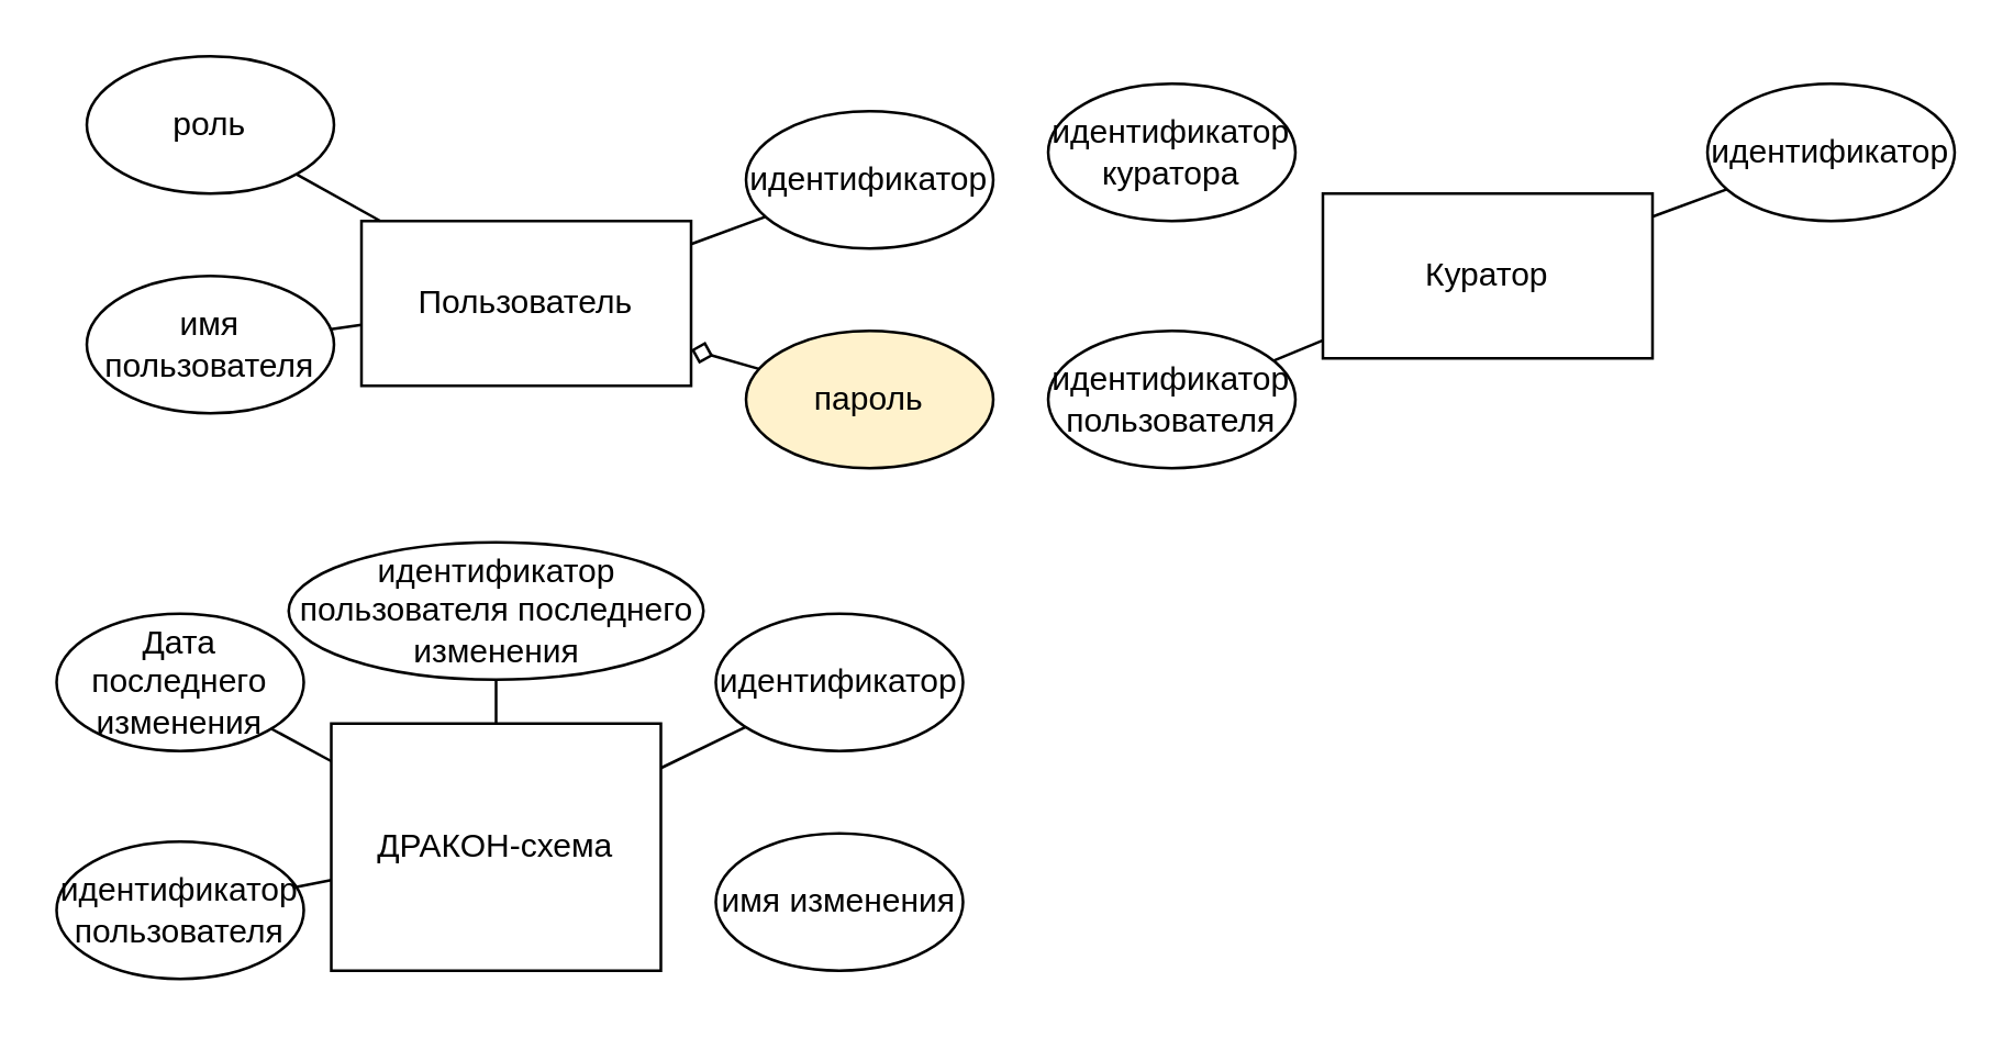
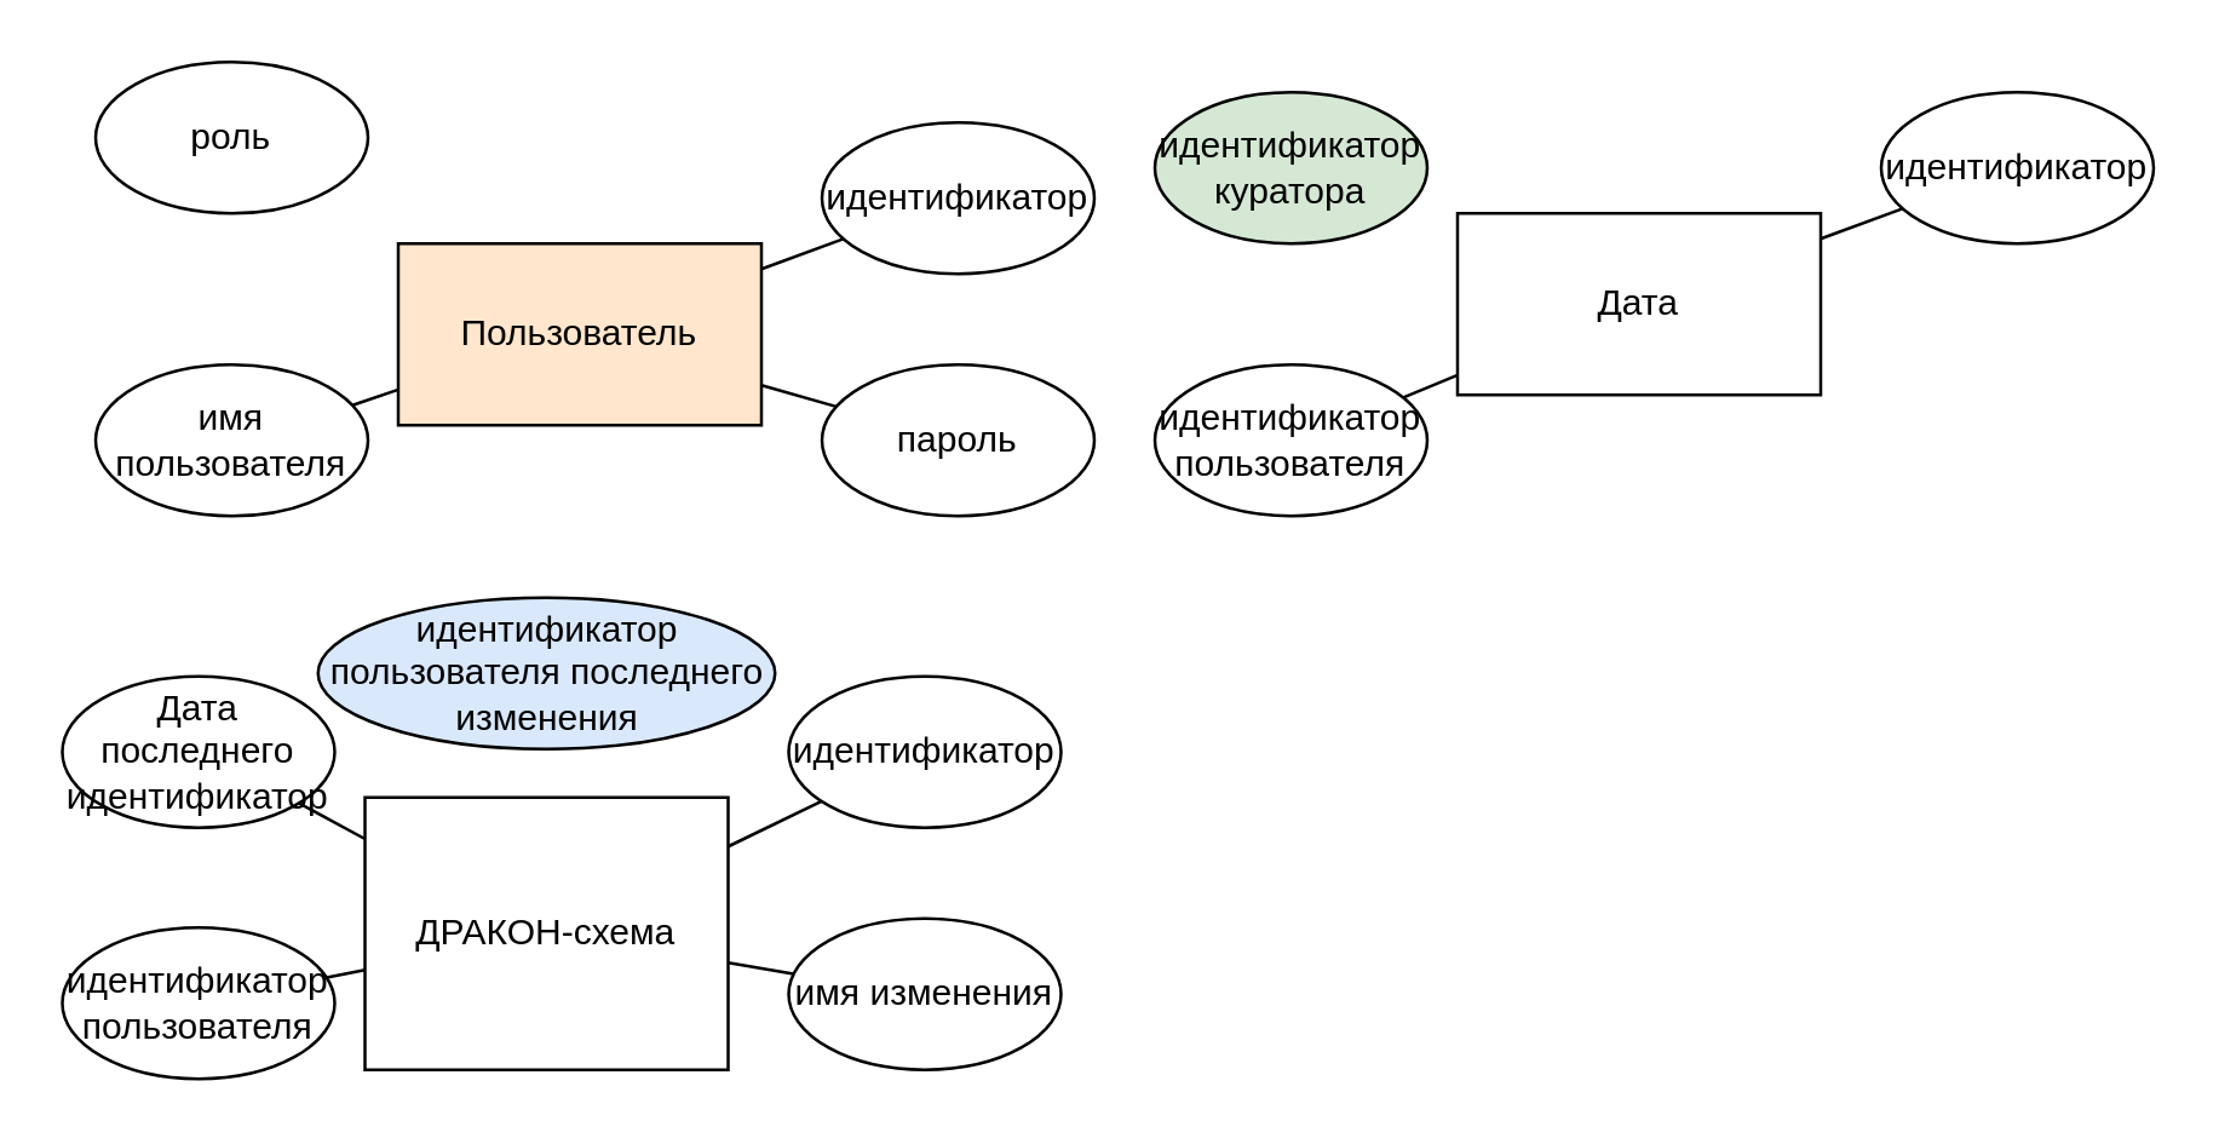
  <mxCell id="0" />
  <mxCell id="1" parent="0" />
- <mxCell id="2" value="Пользователь" style="rounded=0;whiteSpace=wrap;html=1;" vertex="1" parent="1"><mxGeometry x="131" y="80" width="120" height="60" as="geometry" /></mxCell>
+ <mxCell id="2" value="Пользователь" style="rounded=0;whiteSpace=wrap;html=1;fillColor=#ffe6cc;" vertex="1" parent="1"><mxGeometry x="131" y="80" width="120" height="60" as="geometry" /></mxCell>
  <mxCell id="3" style="edgeStyle=none;rounded=0;orthogonalLoop=1;jettySize=auto;html=1;endArrow=none;endFill=0;" edge="1" parent="1" source="4" target="2"><mxGeometry relative="1" as="geometry" /></mxCell>
  <mxCell id="4" value="идентификатор" style="ellipse;whiteSpace=wrap;html=1;" vertex="1" parent="1"><mxGeometry x="271" y="40" width="90" height="50" as="geometry" /></mxCell>
- <mxCell id="5" style="rounded=0;orthogonalLoop=1;jettySize=auto;html=1;endArrow=none;endFill=0;" edge="1" parent="1" source="6" target="2"><mxGeometry relative="1" as="geometry" /></mxCell>
  <mxCell id="6" value="роль" style="ellipse;whiteSpace=wrap;html=1;" vertex="1" parent="1"><mxGeometry x="31" y="20" width="90" height="50" as="geometry" /></mxCell>
  <mxCell id="7" style="edgeStyle=none;rounded=0;orthogonalLoop=1;jettySize=auto;html=1;endArrow=none;endFill=0;" edge="1" parent="1" source="8" target="2"><mxGeometry relative="1" as="geometry" /></mxCell>
- <mxCell id="8" value="имя пользователя" style="ellipse;whiteSpace=wrap;html=1;" vertex="1" parent="1"><mxGeometry x="31" y="100" width="90" height="50" as="geometry" /></mxCell>
- <mxCell id="9" style="edgeStyle=none;rounded=0;orthogonalLoop=1;jettySize=auto;html=1;endArrow=diamond;endFill=0;" edge="1" parent="1" source="10" target="2"><mxGeometry relative="1" as="geometry" /></mxCell>
- <mxCell id="10" value="пароль" style="ellipse;whiteSpace=wrap;html=1;fillColor=#fff2cc;" vertex="1" parent="1"><mxGeometry x="271" y="120" width="90" height="50" as="geometry" /></mxCell>
+ <mxCell id="8" value="имя пользователя" style="ellipse;whiteSpace=wrap;html=1;" vertex="1" parent="1"><mxGeometry x="31" y="120" width="90" height="50" as="geometry" /></mxCell>
+ <mxCell id="9" style="edgeStyle=none;rounded=0;orthogonalLoop=1;jettySize=auto;html=1;endArrow=none;endFill=0;" edge="1" parent="1" source="10" target="2"><mxGeometry relative="1" as="geometry" /></mxCell>
+ <mxCell id="10" value="пароль" style="ellipse;whiteSpace=wrap;html=1;" vertex="1" parent="1"><mxGeometry x="271" y="120" width="90" height="50" as="geometry" /></mxCell>
  <mxCell id="11" value="ДРАКОН-схема" style="rounded=0;whiteSpace=wrap;html=1;" vertex="1" parent="1"><mxGeometry x="120" y="263" width="120" height="90" as="geometry" /></mxCell>
  <mxCell id="12" style="edgeStyle=none;rounded=0;orthogonalLoop=1;jettySize=auto;html=1;endArrow=none;endFill=0;" edge="1" parent="1" source="13" target="11"><mxGeometry relative="1" as="geometry" /></mxCell>
  <mxCell id="13" value="идентификатор" style="ellipse;whiteSpace=wrap;html=1;" vertex="1" parent="1"><mxGeometry x="260" y="223" width="90" height="50" as="geometry" /></mxCell>
  <mxCell id="14" style="rounded=0;orthogonalLoop=1;jettySize=auto;html=1;endArrow=none;endFill=0;" edge="1" parent="1" source="15" target="11"><mxGeometry relative="1" as="geometry" /></mxCell>
- <mxCell id="15" value="Дата последнего изменения" style="ellipse;whiteSpace=wrap;html=1;" vertex="1" parent="1"><mxGeometry x="20" y="223" width="90" height="50" as="geometry" /></mxCell>
+ <mxCell id="15" value="Дата последнего идентификатор" style="ellipse;whiteSpace=wrap;html=1;" vertex="1" parent="1"><mxGeometry x="20" y="223" width="90" height="50" as="geometry" /></mxCell>
  <mxCell id="16" style="edgeStyle=none;rounded=0;orthogonalLoop=1;jettySize=auto;html=1;endArrow=none;endFill=0;" edge="1" parent="1" source="17" target="11"><mxGeometry relative="1" as="geometry" /></mxCell>
  <mxCell id="17" value="идентификатор пользователя" style="ellipse;whiteSpace=wrap;html=1;" vertex="1" parent="1"><mxGeometry x="20" y="306" width="90" height="50" as="geometry" /></mxCell>
+ <mxCell id="18" style="edgeStyle=none;rounded=0;orthogonalLoop=1;jettySize=auto;html=1;endArrow=none;endFill=0;" edge="1" parent="1" source="19" target="11"><mxGeometry relative="1" as="geometry" /></mxCell>
  <mxCell id="19" value="имя изменения" style="ellipse;whiteSpace=wrap;html=1;" vertex="1" parent="1"><mxGeometry x="260" y="303" width="90" height="50" as="geometry" /></mxCell>
- <mxCell id="20" value="Куратор" style="rounded=0;whiteSpace=wrap;html=1;" vertex="1" parent="1"><mxGeometry x="481" y="70" width="120" height="60" as="geometry" /></mxCell>
+ <mxCell id="20" value="Дата" style="rounded=0;whiteSpace=wrap;html=1;" vertex="1" parent="1"><mxGeometry x="481" y="70" width="120" height="60" as="geometry" /></mxCell>
  <mxCell id="21" style="edgeStyle=none;rounded=0;orthogonalLoop=1;jettySize=auto;html=1;endArrow=none;endFill=0;" edge="1" parent="1" source="22" target="20"><mxGeometry relative="1" as="geometry" /></mxCell>
  <mxCell id="22" value="идентификатор" style="ellipse;whiteSpace=wrap;html=1;" vertex="1" parent="1"><mxGeometry x="621" y="30" width="90" height="50" as="geometry" /></mxCell>
- <mxCell id="23" value="идентификатор куратора" style="ellipse;whiteSpace=wrap;html=1;" vertex="1" parent="1"><mxGeometry x="381" y="30" width="90" height="50" as="geometry" /></mxCell>
+ <mxCell id="23" value="идентификатор куратора" style="ellipse;whiteSpace=wrap;html=1;fillColor=#d5e8d4;" vertex="1" parent="1"><mxGeometry x="381" y="30" width="90" height="50" as="geometry" /></mxCell>
  <mxCell id="24" style="edgeStyle=none;rounded=0;orthogonalLoop=1;jettySize=auto;html=1;endArrow=none;endFill=0;" edge="1" parent="1" source="25" target="20"><mxGeometry relative="1" as="geometry" /></mxCell>
  <mxCell id="25" value="идентификатор пользователя" style="ellipse;whiteSpace=wrap;html=1;" vertex="1" parent="1"><mxGeometry x="381" y="120" width="90" height="50" as="geometry" /></mxCell>
- <mxCell id="26" style="edgeStyle=none;rounded=0;orthogonalLoop=1;jettySize=auto;html=1;endArrow=none;endFill=0;" edge="1" parent="1" source="27" target="11"><mxGeometry relative="1" as="geometry" /></mxCell>
- <mxCell id="27" value="идентификатор пользователя последнего изменения" style="ellipse;whiteSpace=wrap;html=1;" vertex="1" parent="1"><mxGeometry x="104.5" y="197" width="151" height="50" as="geometry" /></mxCell>
+ <mxCell id="27" value="идентификатор пользователя последнего изменения" style="ellipse;whiteSpace=wrap;html=1;fillColor=#dae8fc;" vertex="1" parent="1"><mxGeometry x="104.5" y="197" width="151" height="50" as="geometry" /></mxCell>
